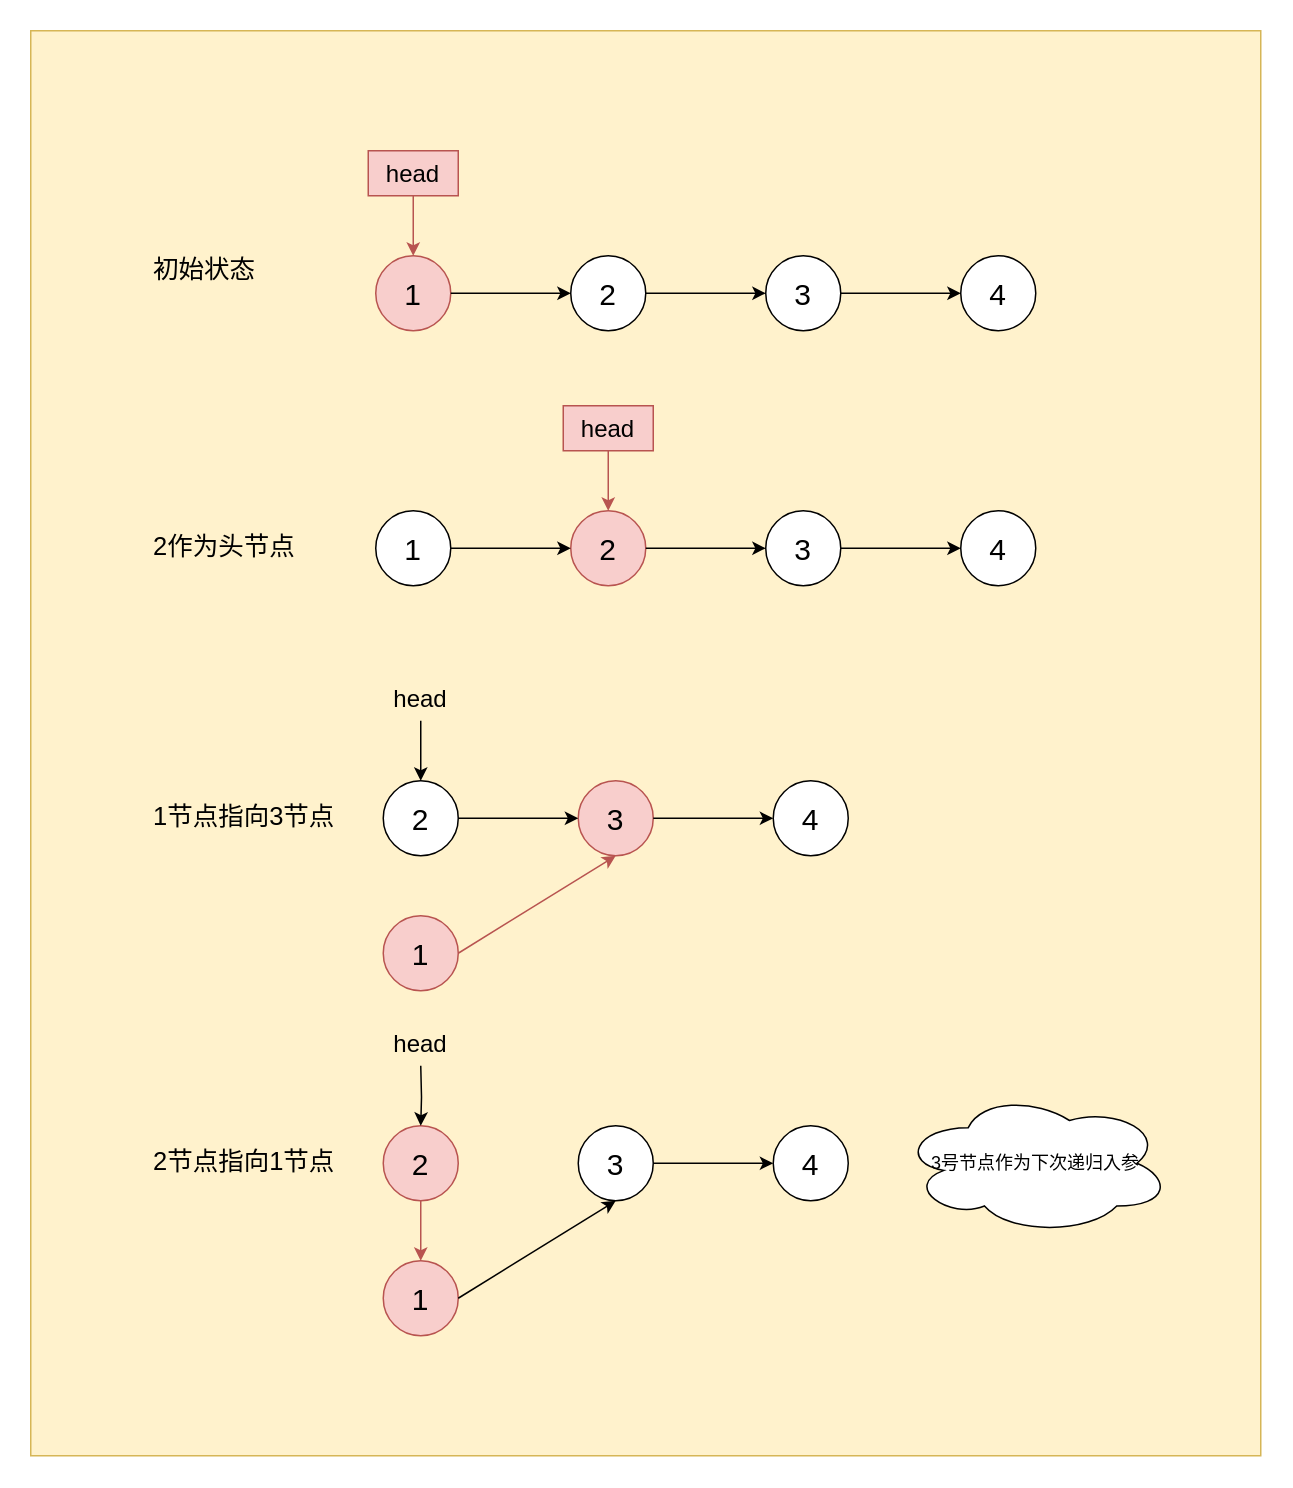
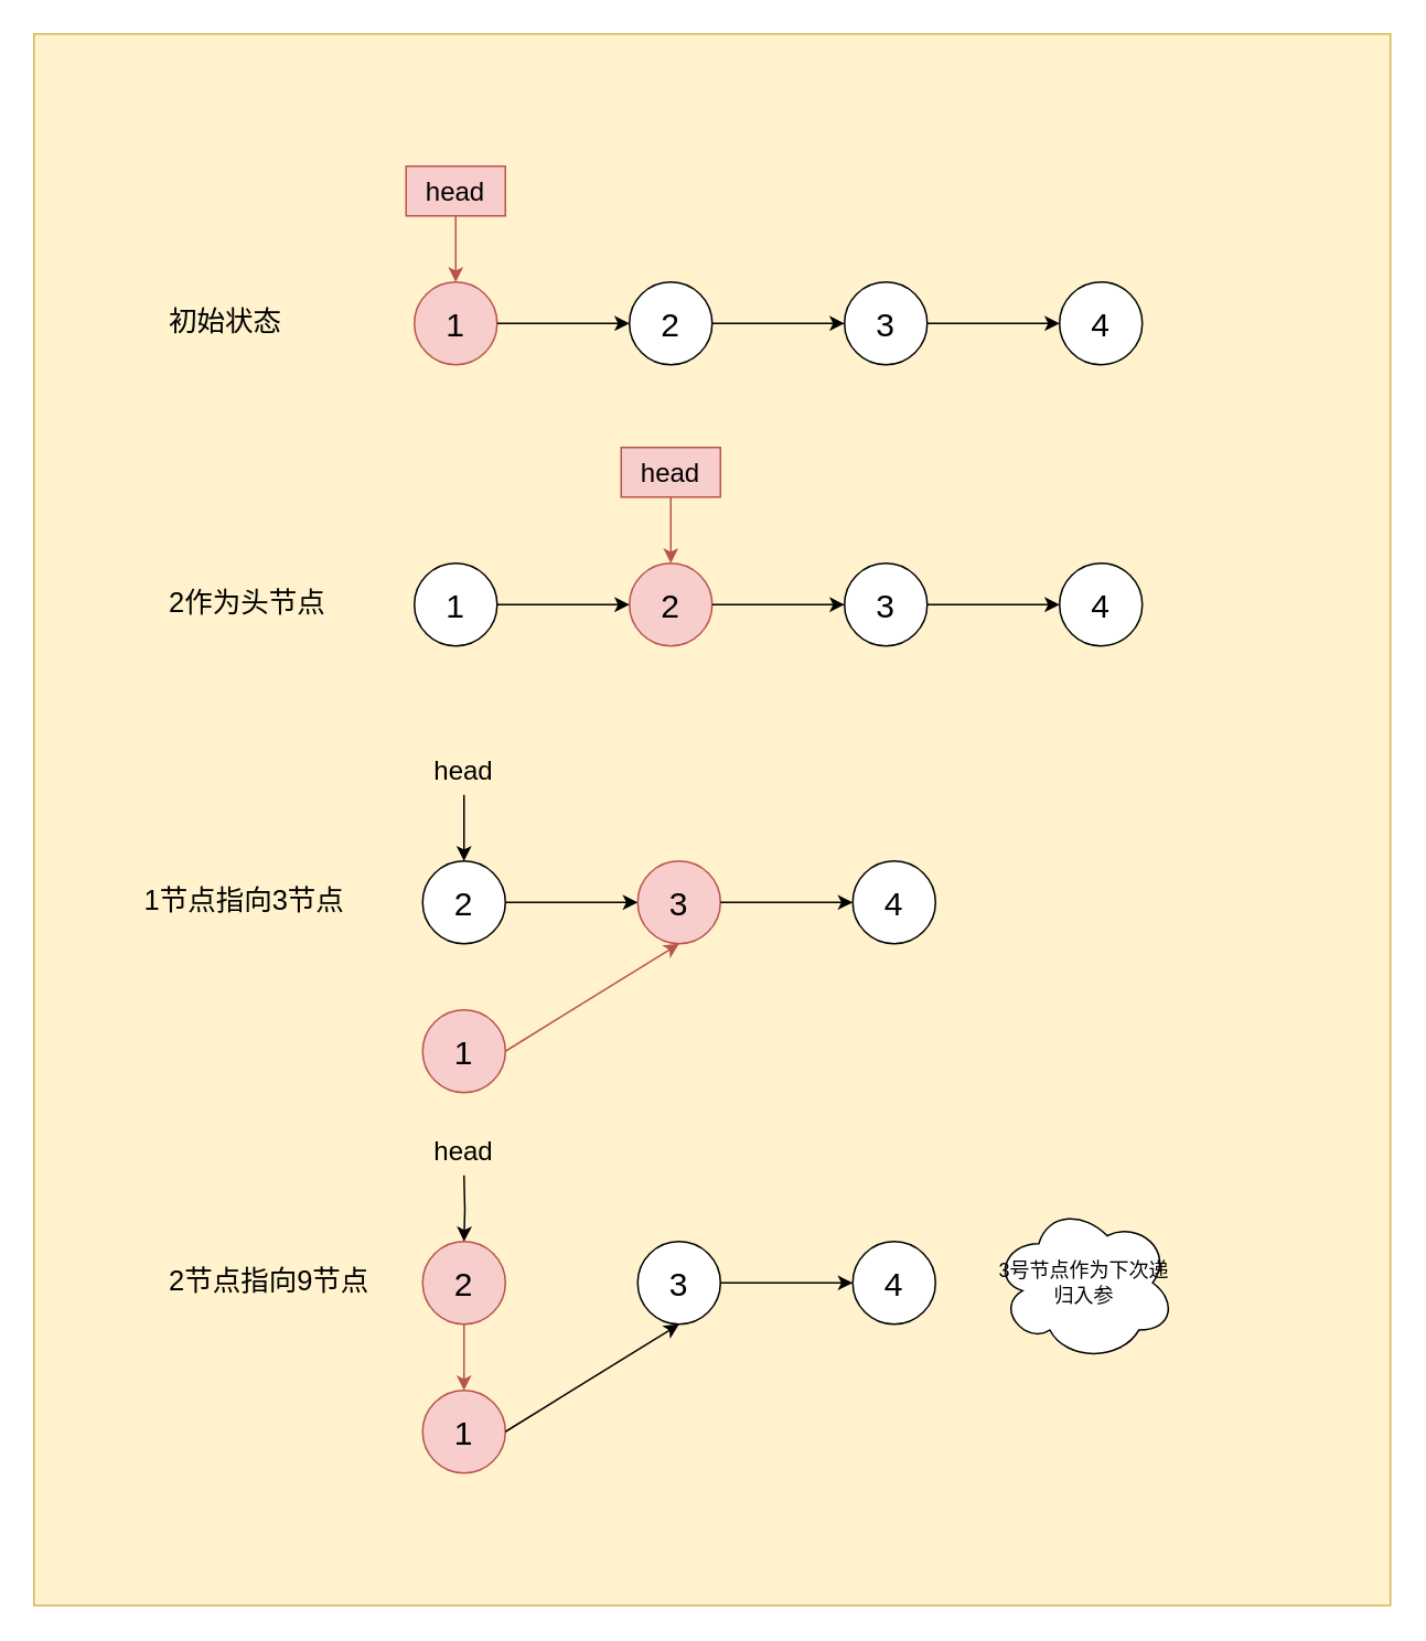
  <mxCell id="0" />
  <mxCell id="1" parent="0" />
  <mxCell id="2" value="" style="group" vertex="1" connectable="0" parent="1"><mxGeometry x="20" y="20" width="820" height="950" as="geometry" /></mxCell>
  <mxCell id="3" value="" style="rounded=0;whiteSpace=wrap;html=1;fillColor=#fff2cc;strokeColor=#d6b656;" vertex="1" parent="2"><mxGeometry width="820" height="950" as="geometry" /></mxCell>
  <mxCell id="4" value="1" style="ellipse;whiteSpace=wrap;html=1;aspect=fixed;fontSize=20;fillColor=#f8cecc;strokeColor=#b85450;" vertex="1" parent="2"><mxGeometry x="230" y="150" width="50" height="50" as="geometry" /></mxCell>
  <mxCell id="5" value="2" style="ellipse;whiteSpace=wrap;html=1;aspect=fixed;fontSize=20;" vertex="1" parent="2"><mxGeometry x="360" y="150" width="50" height="50" as="geometry" /></mxCell>
  <mxCell id="6" value="" style="edgeStyle=orthogonalEdgeStyle;rounded=0;orthogonalLoop=1;jettySize=auto;html=1;" edge="1" parent="2" source="4" target="5"><mxGeometry relative="1" as="geometry" /></mxCell>
  <mxCell id="7" value="3" style="ellipse;whiteSpace=wrap;html=1;aspect=fixed;fontSize=20;" vertex="1" parent="2"><mxGeometry x="490" y="150" width="50" height="50" as="geometry" /></mxCell>
  <mxCell id="8" value="" style="edgeStyle=orthogonalEdgeStyle;rounded=0;orthogonalLoop=1;jettySize=auto;html=1;" edge="1" parent="2" source="5" target="7"><mxGeometry relative="1" as="geometry" /></mxCell>
  <mxCell id="9" value="4" style="ellipse;whiteSpace=wrap;html=1;aspect=fixed;fontSize=20;" vertex="1" parent="2"><mxGeometry x="620" y="150" width="50" height="50" as="geometry" /></mxCell>
  <mxCell id="10" value="" style="edgeStyle=orthogonalEdgeStyle;rounded=0;orthogonalLoop=1;jettySize=auto;html=1;" edge="1" parent="2" source="7" target="9"><mxGeometry relative="1" as="geometry" /></mxCell>
  <mxCell id="11" value="1" style="ellipse;whiteSpace=wrap;html=1;aspect=fixed;fontSize=20;" vertex="1" parent="2"><mxGeometry x="230" y="320" width="50" height="50" as="geometry" /></mxCell>
  <mxCell id="12" value="2" style="ellipse;whiteSpace=wrap;html=1;aspect=fixed;fontSize=20;fillColor=#f8cecc;strokeColor=#b85450;" vertex="1" parent="2"><mxGeometry x="360" y="320" width="50" height="50" as="geometry" /></mxCell>
  <mxCell id="13" value="" style="edgeStyle=orthogonalEdgeStyle;rounded=0;orthogonalLoop=1;jettySize=auto;html=1;" edge="1" parent="2" source="11" target="12"><mxGeometry relative="1" as="geometry" /></mxCell>
  <mxCell id="14" value="3" style="ellipse;whiteSpace=wrap;html=1;aspect=fixed;fontSize=20;" vertex="1" parent="2"><mxGeometry x="490" y="320" width="50" height="50" as="geometry" /></mxCell>
  <mxCell id="15" value="" style="edgeStyle=orthogonalEdgeStyle;rounded=0;orthogonalLoop=1;jettySize=auto;html=1;" edge="1" parent="2" source="12" target="14"><mxGeometry relative="1" as="geometry" /></mxCell>
  <mxCell id="16" value="4" style="ellipse;whiteSpace=wrap;html=1;aspect=fixed;fontSize=20;" vertex="1" parent="2"><mxGeometry x="620" y="320" width="50" height="50" as="geometry" /></mxCell>
  <mxCell id="17" value="" style="edgeStyle=orthogonalEdgeStyle;rounded=0;orthogonalLoop=1;jettySize=auto;html=1;" edge="1" parent="2" source="14" target="16"><mxGeometry relative="1" as="geometry" /></mxCell>
  <mxCell id="18" value="" style="edgeStyle=orthogonalEdgeStyle;rounded=0;orthogonalLoop=1;jettySize=auto;html=1;fillColor=#f8cecc;strokeColor=#b85450;" edge="1" parent="2" source="19" target="12"><mxGeometry relative="1" as="geometry" /></mxCell>
  <mxCell id="19" value="&lt;font style=&quot;font-size: 16px;&quot;&gt;head&lt;/font&gt;" style="text;html=1;strokeColor=#b85450;fillColor=#f8cecc;align=center;verticalAlign=middle;whiteSpace=wrap;rounded=0;" vertex="1" parent="2"><mxGeometry x="355" y="250" width="60" height="30" as="geometry" /></mxCell>
  <mxCell id="20" value="" style="edgeStyle=orthogonalEdgeStyle;rounded=0;orthogonalLoop=1;jettySize=auto;html=1;fillColor=#f8cecc;strokeColor=#b85450;" edge="1" parent="2" source="21"><mxGeometry relative="1" as="geometry"><mxPoint x="255" y="150" as="targetPoint" /></mxGeometry></mxCell>
  <mxCell id="21" value="&lt;font style=&quot;font-size: 16px;&quot;&gt;head&lt;/font&gt;" style="text;html=1;strokeColor=#b85450;fillColor=#f8cecc;align=center;verticalAlign=middle;whiteSpace=wrap;rounded=0;" vertex="1" parent="2"><mxGeometry x="225" y="80" width="60" height="30" as="geometry" /></mxCell>
- <mxCell id="22" value="初始状态" style="text;html=1;strokeColor=none;fillColor=none;align=left;verticalAlign=middle;whiteSpace=wrap;rounded=0;fontSize=17;" vertex="1" parent="2"><mxGeometry x="80" y="145" width="140" height="30" as="geometry" /></mxCell>
+ <mxCell id="22" value="初始状态" style="text;html=1;strokeColor=none;fillColor=none;align=left;verticalAlign=middle;whiteSpace=wrap;rounded=0;fontSize=17;" vertex="1" parent="2"><mxGeometry x="80" y="160" width="140" height="30" as="geometry" /></mxCell>
  <mxCell id="23" value="2作为头节点" style="text;html=1;strokeColor=none;fillColor=none;align=left;verticalAlign=middle;whiteSpace=wrap;rounded=0;fontSize=17;" vertex="1" parent="2"><mxGeometry x="80" y="330" width="140" height="30" as="geometry" /></mxCell>
  <mxCell id="24" value="1" style="ellipse;whiteSpace=wrap;html=1;aspect=fixed;fontSize=20;fillColor=#f8cecc;strokeColor=#b85450;" vertex="1" parent="2"><mxGeometry x="235" y="590" width="50" height="50" as="geometry" /></mxCell>
  <mxCell id="25" value="2" style="ellipse;whiteSpace=wrap;html=1;aspect=fixed;fontSize=20;" vertex="1" parent="2"><mxGeometry x="235" y="500" width="50" height="50" as="geometry" /></mxCell>
  <mxCell id="26" value="3" style="ellipse;whiteSpace=wrap;html=1;aspect=fixed;fontSize=20;fillColor=#f8cecc;strokeColor=#b85450;" vertex="1" parent="2"><mxGeometry x="365" y="500" width="50" height="50" as="geometry" /></mxCell>
  <mxCell id="27" value="" style="edgeStyle=orthogonalEdgeStyle;rounded=0;orthogonalLoop=1;jettySize=auto;html=1;" edge="1" parent="2" source="25" target="26"><mxGeometry relative="1" as="geometry" /></mxCell>
  <mxCell id="28" value="4" style="ellipse;whiteSpace=wrap;html=1;aspect=fixed;fontSize=20;" vertex="1" parent="2"><mxGeometry x="495" y="500" width="50" height="50" as="geometry" /></mxCell>
  <mxCell id="29" value="" style="edgeStyle=orthogonalEdgeStyle;rounded=0;orthogonalLoop=1;jettySize=auto;html=1;" edge="1" parent="2" source="30" target="25"><mxGeometry relative="1" as="geometry" /></mxCell>
  <mxCell id="30" value="&lt;font style=&quot;font-size: 16px;&quot;&gt;head&lt;/font&gt;" style="text;html=1;strokeColor=none;fillColor=none;align=center;verticalAlign=middle;whiteSpace=wrap;rounded=0;" vertex="1" parent="2"><mxGeometry x="230" y="430" width="60" height="30" as="geometry" /></mxCell>
- <mxCell id="31" value="1节点指向3节点" style="text;html=1;strokeColor=none;fillColor=none;align=left;verticalAlign=middle;whiteSpace=wrap;rounded=0;fontSize=17;" vertex="1" parent="2"><mxGeometry x="80" y="510" width="140" height="30" as="geometry" /></mxCell>
+ <mxCell id="31" value="1节点指向3节点" style="text;html=1;strokeColor=none;fillColor=none;align=left;verticalAlign=middle;whiteSpace=wrap;rounded=0;fontSize=17;" vertex="1" parent="2"><mxGeometry x="65" y="510" width="140" height="30" as="geometry" /></mxCell>
  <mxCell id="32" value="" style="edgeStyle=orthogonalEdgeStyle;rounded=0;orthogonalLoop=1;jettySize=auto;html=1;" edge="1" parent="2" source="26" target="28"><mxGeometry relative="1" as="geometry" /></mxCell>
  <mxCell id="33" value="" style="endArrow=classic;html=1;rounded=0;entryX=0.5;entryY=1;entryDx=0;entryDy=0;exitX=1;exitY=0.5;exitDx=0;exitDy=0;fillColor=#f8cecc;strokeColor=#b85450;" edge="1" parent="2" source="24" target="26"><mxGeometry width="50" height="50" relative="1" as="geometry"><mxPoint x="300" y="610" as="sourcePoint" /><mxPoint x="330" y="570" as="targetPoint" /></mxGeometry></mxCell>
  <mxCell id="34" value="1" style="ellipse;whiteSpace=wrap;html=1;aspect=fixed;fontSize=20;fillColor=#f8cecc;strokeColor=#b85450;" vertex="1" parent="2"><mxGeometry x="235" y="820" width="50" height="50" as="geometry" /></mxCell>
  <mxCell id="35" value="" style="edgeStyle=orthogonalEdgeStyle;rounded=0;orthogonalLoop=1;jettySize=auto;html=1;fillColor=#f8cecc;strokeColor=#b85450;" edge="1" parent="2" source="36" target="34"><mxGeometry relative="1" as="geometry" /></mxCell>
  <mxCell id="36" value="2" style="ellipse;whiteSpace=wrap;html=1;aspect=fixed;fontSize=20;fillColor=#f8cecc;strokeColor=#b85450;" vertex="1" parent="2"><mxGeometry x="235" y="730" width="50" height="50" as="geometry" /></mxCell>
  <mxCell id="37" value="3" style="ellipse;whiteSpace=wrap;html=1;aspect=fixed;fontSize=20;" vertex="1" parent="2"><mxGeometry x="365" y="730" width="50" height="50" as="geometry" /></mxCell>
  <mxCell id="38" value="4" style="ellipse;whiteSpace=wrap;html=1;aspect=fixed;fontSize=20;" vertex="1" parent="2"><mxGeometry x="495" y="730" width="50" height="50" as="geometry" /></mxCell>
  <mxCell id="39" value="" style="edgeStyle=orthogonalEdgeStyle;rounded=0;orthogonalLoop=1;jettySize=auto;html=1;" edge="1" parent="2" target="36"><mxGeometry relative="1" as="geometry"><mxPoint x="260" y="690" as="sourcePoint" /></mxGeometry></mxCell>
- <mxCell id="40" value="2节点指向1节点" style="text;html=1;strokeColor=none;fillColor=none;align=left;verticalAlign=middle;whiteSpace=wrap;rounded=0;fontSize=17;" vertex="1" parent="2"><mxGeometry x="80" y="740" width="140" height="30" as="geometry" /></mxCell>
+ <mxCell id="40" value="2节点指向9节点" style="text;html=1;strokeColor=none;fillColor=none;align=left;verticalAlign=middle;whiteSpace=wrap;rounded=0;fontSize=17;" vertex="1" parent="2"><mxGeometry x="80" y="740" width="140" height="30" as="geometry" /></mxCell>
  <mxCell id="41" value="" style="edgeStyle=orthogonalEdgeStyle;rounded=0;orthogonalLoop=1;jettySize=auto;html=1;" edge="1" parent="2" source="37" target="38"><mxGeometry relative="1" as="geometry" /></mxCell>
  <mxCell id="42" value="" style="endArrow=classic;html=1;rounded=0;entryX=0.5;entryY=1;entryDx=0;entryDy=0;exitX=1;exitY=0.5;exitDx=0;exitDy=0;" edge="1" parent="2" source="34" target="37"><mxGeometry width="50" height="50" relative="1" as="geometry"><mxPoint x="300" y="840" as="sourcePoint" /><mxPoint x="330" y="800" as="targetPoint" /></mxGeometry></mxCell>
  <mxCell id="43" value="&lt;font style=&quot;font-size: 16px;&quot;&gt;head&lt;/font&gt;" style="text;html=1;strokeColor=none;fillColor=none;align=center;verticalAlign=middle;whiteSpace=wrap;rounded=0;" vertex="1" parent="2"><mxGeometry x="230" y="660" width="60" height="30" as="geometry" /></mxCell>
- <mxCell id="44" value="3号节点作为下次递归入参" style="ellipse;shape=cloud;whiteSpace=wrap;html=1;" vertex="1" parent="2"><mxGeometry x="580" y="707.5" width="180" height="95" as="geometry" /></mxCell>
+ <mxCell id="44" value="3号节点作为下次递归入参" style="ellipse;shape=cloud;whiteSpace=wrap;html=1;" vertex="1" parent="2"><mxGeometry x="580" y="707.5" width="110" height="95" as="geometry" /></mxCell>
